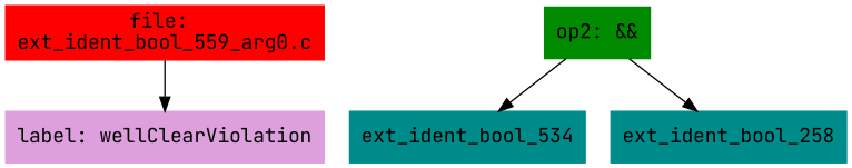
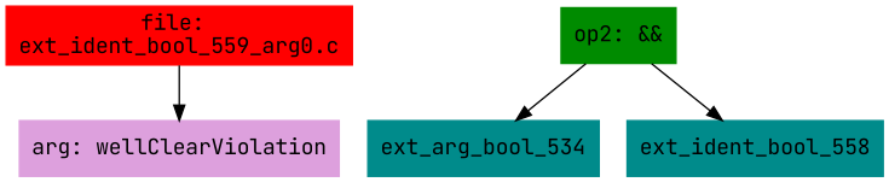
  digraph {
    fontname="JetBrains Mono"
    node [color=cyan4 fontname="JetBrains Mono" shape=box style=filled]
    edge [fontname="JetBrains Mono"]
    n1 [color=red label="file: \next_ident_bool_559_arg0.c"]
-   n2 [color=plum label="label: wellClearViolation"]
+   n2 [color=plum label="arg: wellClearViolation"]
    n3 [color=green4 label="op2: &&"]
-   n4 [label=ext_ident_bool_534]
-   n5 [label=ext_ident_bool_258]
+   n4 [label=ext_arg_bool_534]
+   n5 [label=ext_ident_bool_558]
    n1 -> n2
    n3 -> n4
    n3 -> n5
  }
